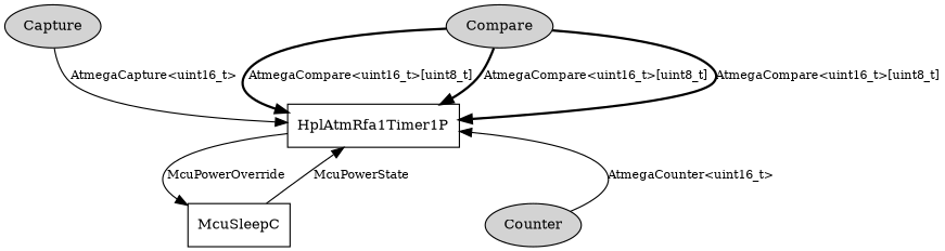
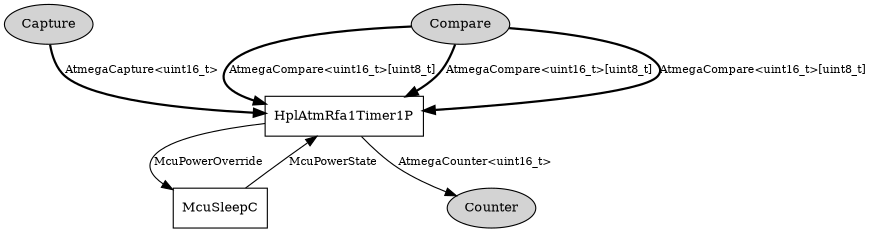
  digraph {
    node [fontsize=12 shape=ellipse style=filled]
    edge [fontsize=10]
    n1 [label=Capture]
    HplAtmRfa1Timer1P [shape=box style=""]
    McuSleepC [shape=box style=""]
    n4 [label=Counter]
    n5 [label=Compare]
-   n1 -> HplAtmRfa1Timer1P [label="AtmegaCapture<uint16_t>"]
+   n1 -> HplAtmRfa1Timer1P [label="AtmegaCapture<uint16_t>" style=bold]
    HplAtmRfa1Timer1P -> McuSleepC [label=McuPowerOverride]
    McuSleepC -> HplAtmRfa1Timer1P [label=McuPowerState]
-   n4 -> HplAtmRfa1Timer1P [label="AtmegaCounter<uint16_t>"]
+   HplAtmRfa1Timer1P -> n4 [label="AtmegaCounter<uint16_t>"]
    n5 -> HplAtmRfa1Timer1P [label="AtmegaCompare<uint16_t>[uint8_t]" style=bold]
    n5 -> HplAtmRfa1Timer1P [label="AtmegaCompare<uint16_t>[uint8_t]" style=bold]
    n5 -> HplAtmRfa1Timer1P [label="AtmegaCompare<uint16_t>[uint8_t]" style=bold]
  }
